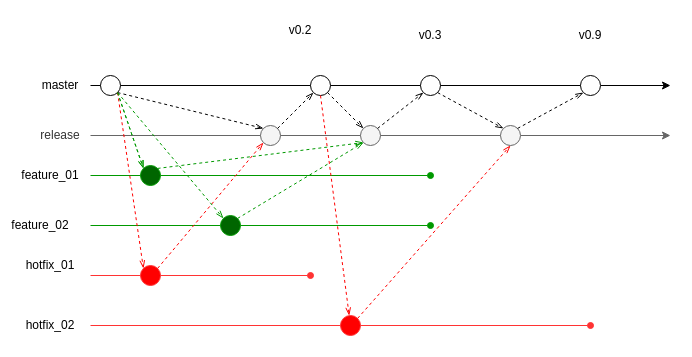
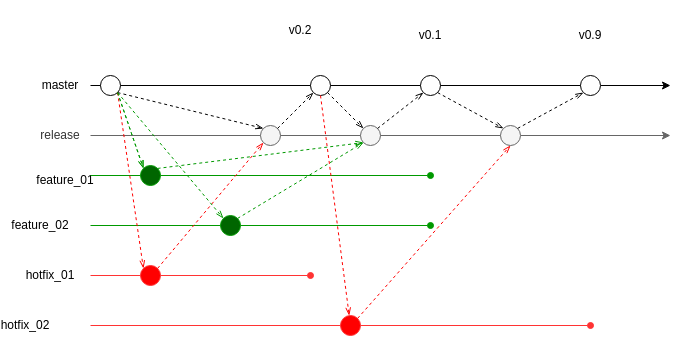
  <mxCell id="0" />
  <mxCell id="1" parent="0" />
  <mxCell id="2" value="" style="endArrow=classic;html=1;" parent="1" source="45" edge="1"><mxGeometry width="50" height="50" relative="1" as="geometry"><mxPoint x="90" y="85" as="sourcePoint" /><mxPoint x="670" y="85" as="targetPoint" /></mxGeometry></mxCell>
  <mxCell id="3" value="master" style="text;html=1;strokeColor=none;fillColor=none;align=center;verticalAlign=middle;whiteSpace=wrap;rounded=0;" parent="1" vertex="1"><mxGeometry x="40" y="75" width="40" height="20" as="geometry" /></mxCell>
  <mxCell id="4" value="" style="endArrow=classic;html=1;fillColor=#f5f5f5;strokeColor=#666666;" parent="1" source="41" edge="1"><mxGeometry width="50" height="50" relative="1" as="geometry"><mxPoint x="90" y="135" as="sourcePoint" /><mxPoint x="670" y="135" as="targetPoint" /></mxGeometry></mxCell>
  <mxCell id="5" value="release" style="text;html=1;strokeColor=none;fillColor=none;align=center;verticalAlign=middle;whiteSpace=wrap;rounded=0;fontColor=#333333;" parent="1" vertex="1"><mxGeometry x="40" y="125" width="40" height="20" as="geometry" /></mxCell>
  <mxCell id="6" value="" style="endArrow=oval;html=1;endFill=1;strokeColor=#009900;" parent="1" source="48" edge="1"><mxGeometry width="50" height="50" relative="1" as="geometry"><mxPoint x="90" y="175" as="sourcePoint" /><mxPoint x="430" y="175" as="targetPoint" /></mxGeometry></mxCell>
- <mxCell id="7" value="feature_01" style="text;html=1;strokeColor=none;fillColor=none;align=center;verticalAlign=middle;whiteSpace=wrap;rounded=0;" parent="1" vertex="1"><mxGeometry x="30" y="165" width="40" height="20" as="geometry" /></mxCell>
+ <mxCell id="7" value="feature_01" style="text;html=1;strokeColor=none;fillColor=none;align=center;verticalAlign=middle;whiteSpace=wrap;rounded=0;" parent="1" vertex="1"><mxGeometry x="45" y="170" width="40" height="20" as="geometry" /></mxCell>
  <mxCell id="8" value="" style="ellipse;whiteSpace=wrap;html=1;aspect=fixed;" parent="1" vertex="1"><mxGeometry x="100" y="75" width="20" height="20" as="geometry" /></mxCell>
  <mxCell id="9" value="" style="endArrow=none;html=1;endFill=0;" parent="1" target="8" edge="1"><mxGeometry width="50" height="50" relative="1" as="geometry"><mxPoint x="90" y="85" as="sourcePoint" /><mxPoint x="620" y="85" as="targetPoint" /></mxGeometry></mxCell>
  <mxCell id="10" value="" style="ellipse;whiteSpace=wrap;html=1;aspect=fixed;" parent="1" vertex="1"><mxGeometry x="310" y="75" width="20" height="20" as="geometry" /></mxCell>
  <mxCell id="11" value="" style="endArrow=none;html=1;endFill=0;" parent="1" source="8" target="10" edge="1"><mxGeometry width="50" height="50" relative="1" as="geometry"><mxPoint x="130" y="85" as="sourcePoint" /><mxPoint x="620" y="85" as="targetPoint" /></mxGeometry></mxCell>
  <mxCell id="12" value="" style="ellipse;whiteSpace=wrap;html=1;aspect=fixed;fillColor=#f5f5f5;strokeColor=#666666;fontColor=#333333;" parent="1" vertex="1"><mxGeometry x="260" y="125" width="20" height="20" as="geometry" /></mxCell>
  <mxCell id="13" value="" style="endArrow=none;html=1;endFill=0;fillColor=#f5f5f5;strokeColor=#666666;" parent="1" target="12" edge="1"><mxGeometry width="50" height="50" relative="1" as="geometry"><mxPoint x="90" y="135" as="sourcePoint" /><mxPoint x="620" y="135" as="targetPoint" /></mxGeometry></mxCell>
  <mxCell id="14" value="" style="endArrow=openThin;dashed=1;html=1;exitX=1;exitY=1;exitDx=0;exitDy=0;entryX=0;entryY=0;entryDx=0;entryDy=0;endFill=0;strokeColor=#009900;" parent="1" source="8" target="48" edge="1"><mxGeometry width="50" height="50" relative="1" as="geometry"><mxPoint x="137.071" y="102.071" as="sourcePoint" /><mxPoint x="172.929" y="137.929" as="targetPoint" /></mxGeometry></mxCell>
  <mxCell id="15" value="" style="endArrow=none;html=1;endFill=0;strokeColor=#009900;" parent="1" target="48" edge="1"><mxGeometry width="50" height="50" relative="1" as="geometry"><mxPoint x="90" y="175" as="sourcePoint" /><mxPoint x="620" y="175" as="targetPoint" /></mxGeometry></mxCell>
  <mxCell id="16" value="" style="endArrow=oval;html=1;endFill=1;strokeColor=#009900;" parent="1" source="18" edge="1"><mxGeometry width="50" height="50" relative="1" as="geometry"><mxPoint x="90" y="225" as="sourcePoint" /><mxPoint x="430" y="225" as="targetPoint" /></mxGeometry></mxCell>
  <mxCell id="17" value="feature_02" style="text;html=1;strokeColor=none;fillColor=none;align=center;verticalAlign=middle;whiteSpace=wrap;rounded=0;" parent="1" vertex="1"><mxGeometry x="20" y="215" width="40" height="20" as="geometry" /></mxCell>
  <mxCell id="18" value="" style="ellipse;whiteSpace=wrap;html=1;aspect=fixed;fillColor=#006600;strokeColor=#009900;" parent="1" vertex="1"><mxGeometry x="220" y="215" width="20" height="20" as="geometry" /></mxCell>
  <mxCell id="19" value="" style="endArrow=none;html=1;endFill=0;strokeColor=#009900;" parent="1" target="18" edge="1"><mxGeometry width="50" height="50" relative="1" as="geometry"><mxPoint x="90" y="225" as="sourcePoint" /><mxPoint x="620" y="225" as="targetPoint" /></mxGeometry></mxCell>
  <mxCell id="20" value="" style="endArrow=oval;html=1;strokeColor=#FF3333;endFill=1;" parent="1" source="22" edge="1"><mxGeometry width="50" height="50" relative="1" as="geometry"><mxPoint x="90" y="275" as="sourcePoint" /><mxPoint x="310" y="275" as="targetPoint" /></mxGeometry></mxCell>
- <mxCell id="21" value="hotfix_01" style="text;html=1;strokeColor=none;fillColor=none;align=center;verticalAlign=middle;whiteSpace=wrap;rounded=0;" parent="1" vertex="1"><mxGeometry x="30" y="255" width="40" height="20" as="geometry" /></mxCell>
+ <mxCell id="21" value="hotfix_01" style="text;html=1;strokeColor=none;fillColor=none;align=center;verticalAlign=middle;whiteSpace=wrap;rounded=0;" parent="1" vertex="1"><mxGeometry x="30" y="265" width="40" height="20" as="geometry" /></mxCell>
  <mxCell id="22" value="" style="ellipse;whiteSpace=wrap;html=1;aspect=fixed;fillColor=#FF0000;strokeColor=#FF3333;" parent="1" vertex="1"><mxGeometry x="140" y="265" width="20" height="20" as="geometry" /></mxCell>
  <mxCell id="23" value="" style="endArrow=none;html=1;endFill=0;strokeColor=#FF3333;" parent="1" target="22" edge="1"><mxGeometry width="50" height="50" relative="1" as="geometry"><mxPoint x="90" y="275" as="sourcePoint" /><mxPoint x="620" y="275" as="targetPoint" /></mxGeometry></mxCell>
  <mxCell id="24" value="" style="endArrow=openThin;dashed=1;html=1;exitX=1;exitY=1;exitDx=0;exitDy=0;entryX=0;entryY=0;entryDx=0;entryDy=0;endFill=0;fillColor=#f8cecc;strokeColor=#FF0000;" parent="1" source="8" target="22" edge="1"><mxGeometry width="50" height="50" relative="1" as="geometry"><mxPoint x="137.071" y="102.071" as="sourcePoint" /><mxPoint x="172.929" y="227.929" as="targetPoint" /></mxGeometry></mxCell>
  <mxCell id="25" value="" style="endArrow=openThin;dashed=1;html=1;exitX=1;exitY=0;exitDx=0;exitDy=0;endFill=0;entryX=0;entryY=1;entryDx=0;entryDy=0;fillColor=#f8cecc;strokeColor=#FF0000;" parent="1" source="22" target="12" edge="1"><mxGeometry width="50" height="50" relative="1" as="geometry"><mxPoint x="274.141" y="265.001" as="sourcePoint" /><mxPoint x="220" y="155" as="targetPoint" /></mxGeometry></mxCell>
  <mxCell id="26" value="" style="endArrow=openThin;dashed=1;html=1;exitX=1;exitY=1;exitDx=0;exitDy=0;endFill=0;entryX=0;entryY=0;entryDx=0;entryDy=0;" parent="1" source="8" target="12" edge="1"><mxGeometry width="50" height="50" relative="1" as="geometry"><mxPoint x="187.071" y="277.929" as="sourcePoint" /><mxPoint x="232.929" y="152.071" as="targetPoint" /></mxGeometry></mxCell>
  <mxCell id="27" value="" style="endArrow=openThin;dashed=1;html=1;exitX=1;exitY=0;exitDx=0;exitDy=0;endFill=0;entryX=0;entryY=1;entryDx=0;entryDy=0;" parent="1" source="12" target="10" edge="1"><mxGeometry width="50" height="50" relative="1" as="geometry"><mxPoint x="137.071" y="102.071" as="sourcePoint" /><mxPoint x="232.929" y="137.929" as="targetPoint" /></mxGeometry></mxCell>
  <mxCell id="28" value="" style="ellipse;whiteSpace=wrap;html=1;aspect=fixed;fillColor=#f5f5f5;strokeColor=#666666;fontColor=#333333;" parent="1" vertex="1"><mxGeometry x="360" y="125" width="20" height="20" as="geometry" /></mxCell>
  <mxCell id="29" value="" style="endArrow=none;html=1;endFill=0;fillColor=#f5f5f5;strokeColor=#666666;" parent="1" source="12" target="28" edge="1"><mxGeometry width="50" height="50" relative="1" as="geometry"><mxPoint x="240" y="135" as="sourcePoint" /><mxPoint x="620" y="135" as="targetPoint" /></mxGeometry></mxCell>
  <mxCell id="30" value="" style="endArrow=openThin;dashed=1;html=1;exitX=1;exitY=0;exitDx=0;exitDy=0;entryX=0;entryY=1;entryDx=0;entryDy=0;endFill=0;strokeColor=#009900;" parent="1" source="48" target="28" edge="1"><mxGeometry width="50" height="50" relative="1" as="geometry"><mxPoint x="290.001" y="159.141" as="sourcePoint" /><mxPoint x="325.859" y="234.999" as="targetPoint" /></mxGeometry></mxCell>
  <mxCell id="31" value="" style="endArrow=openThin;dashed=1;html=1;exitX=1;exitY=0;exitDx=0;exitDy=0;endFill=0;entryX=0;entryY=1;entryDx=0;entryDy=0;strokeColor=#009900;" parent="1" source="18" target="28" edge="1"><mxGeometry width="50" height="50" relative="1" as="geometry"><mxPoint x="187.071" y="177.929" as="sourcePoint" /><mxPoint x="340" y="145" as="targetPoint" /></mxGeometry></mxCell>
  <mxCell id="32" value="" style="endArrow=openThin;dashed=1;html=1;exitX=1;exitY=1;exitDx=0;exitDy=0;endFill=0;entryX=0;entryY=0;entryDx=0;entryDy=0;" parent="1" source="10" target="28" edge="1"><mxGeometry width="50" height="50" relative="1" as="geometry"><mxPoint x="247.071" y="137.929" as="sourcePoint" /><mxPoint x="302.929" y="102.071" as="targetPoint" /></mxGeometry></mxCell>
  <mxCell id="33" value="" style="ellipse;whiteSpace=wrap;html=1;aspect=fixed;" parent="1" vertex="1"><mxGeometry x="420" y="75" width="20" height="20" as="geometry" /></mxCell>
  <mxCell id="34" value="" style="endArrow=none;html=1;endFill=0;" parent="1" source="10" target="33" edge="1"><mxGeometry width="50" height="50" relative="1" as="geometry"><mxPoint x="310" y="85" as="sourcePoint" /><mxPoint x="620" y="85" as="targetPoint" /></mxGeometry></mxCell>
  <mxCell id="35" value="" style="endArrow=openThin;dashed=1;html=1;exitX=1;exitY=0;exitDx=0;exitDy=0;endFill=0;entryX=0;entryY=1;entryDx=0;entryDy=0;" parent="1" source="28" target="33" edge="1"><mxGeometry width="50" height="50" relative="1" as="geometry"><mxPoint x="317.071" y="102.071" as="sourcePoint" /><mxPoint x="352.929" y="137.929" as="targetPoint" /></mxGeometry></mxCell>
  <mxCell id="36" value="" style="endArrow=oval;html=1;strokeColor=#FF3333;endFill=1;" parent="1" source="38" edge="1"><mxGeometry width="50" height="50" relative="1" as="geometry"><mxPoint x="90" y="325" as="sourcePoint" /><mxPoint x="590" y="325" as="targetPoint" /></mxGeometry></mxCell>
- <mxCell id="37" value="hotfix_02" style="text;html=1;strokeColor=none;fillColor=none;align=center;verticalAlign=middle;whiteSpace=wrap;rounded=0;" parent="1" vertex="1"><mxGeometry x="30" y="315" width="40" height="20" as="geometry" /></mxCell>
+ <mxCell id="37" value="hotfix_02" style="text;html=1;strokeColor=none;fillColor=none;align=center;verticalAlign=middle;whiteSpace=wrap;rounded=0;" parent="1" vertex="1"><mxGeometry x="5" y="315" width="40" height="20" as="geometry" /></mxCell>
  <mxCell id="38" value="" style="ellipse;whiteSpace=wrap;html=1;aspect=fixed;fillColor=#FF0000;strokeColor=#FF3333;" parent="1" vertex="1"><mxGeometry x="340" y="315" width="20" height="20" as="geometry" /></mxCell>
  <mxCell id="39" value="" style="endArrow=none;html=1;endFill=0;strokeColor=#FF3333;" parent="1" target="38" edge="1"><mxGeometry width="50" height="50" relative="1" as="geometry"><mxPoint x="90" y="325" as="sourcePoint" /><mxPoint x="620" y="325" as="targetPoint" /></mxGeometry></mxCell>
  <mxCell id="40" value="" style="endArrow=openThin;dashed=1;html=1;exitX=0.5;exitY=1;exitDx=0;exitDy=0;endFill=0;fillColor=#f8cecc;strokeColor=#FF0000;" parent="1" source="10" target="38" edge="1"><mxGeometry width="50" height="50" relative="1" as="geometry"><mxPoint x="300.001" y="290.859" as="sourcePoint" /><mxPoint x="345.859" y="165.001" as="targetPoint" /></mxGeometry></mxCell>
  <mxCell id="41" value="" style="ellipse;whiteSpace=wrap;html=1;aspect=fixed;fillColor=#f5f5f5;strokeColor=#666666;fontColor=#333333;" parent="1" vertex="1"><mxGeometry x="500" y="125" width="20" height="20" as="geometry" /></mxCell>
  <mxCell id="42" value="" style="endArrow=none;html=1;fillColor=#f5f5f5;strokeColor=#666666;endFill=0;" parent="1" source="28" target="41" edge="1"><mxGeometry width="50" height="50" relative="1" as="geometry"><mxPoint x="360" y="135" as="sourcePoint" /><mxPoint x="620" y="135" as="targetPoint" /></mxGeometry></mxCell>
  <mxCell id="43" value="" style="endArrow=openThin;dashed=1;html=1;exitX=1;exitY=0;exitDx=0;exitDy=0;endFill=0;fillColor=#f8cecc;strokeColor=#FF0000;entryX=0.5;entryY=1;entryDx=0;entryDy=0;" parent="1" source="38" target="41" edge="1"><mxGeometry width="50" height="50" relative="1" as="geometry"><mxPoint x="520" y="295" as="sourcePoint" /><mxPoint x="567.876" y="515.228" as="targetPoint" /></mxGeometry></mxCell>
  <mxCell id="44" value="" style="endArrow=openThin;dashed=1;html=1;exitX=1;exitY=1;exitDx=0;exitDy=0;endFill=0;entryX=0;entryY=0;entryDx=0;entryDy=0;" parent="1" source="33" target="41" edge="1"><mxGeometry width="50" height="50" relative="1" as="geometry"><mxPoint x="367.071" y="137.929" as="sourcePoint" /><mxPoint x="432.929" y="102.071" as="targetPoint" /></mxGeometry></mxCell>
  <mxCell id="45" value="" style="ellipse;whiteSpace=wrap;html=1;aspect=fixed;" parent="1" vertex="1"><mxGeometry x="580" y="75" width="20" height="20" as="geometry" /></mxCell>
  <mxCell id="46" value="" style="endArrow=none;html=1;endFill=0;" parent="1" source="33" target="45" edge="1"><mxGeometry width="50" height="50" relative="1" as="geometry"><mxPoint x="440" y="85" as="sourcePoint" /><mxPoint x="620" y="85" as="targetPoint" /></mxGeometry></mxCell>
  <mxCell id="47" value="" style="endArrow=openThin;dashed=1;html=1;exitX=1;exitY=0;exitDx=0;exitDy=0;endFill=0;entryX=0;entryY=1;entryDx=0;entryDy=0;" parent="1" source="41" target="45" edge="1"><mxGeometry width="50" height="50" relative="1" as="geometry"><mxPoint x="447.071" y="102.071" as="sourcePoint" /><mxPoint x="512.929" y="137.929" as="targetPoint" /></mxGeometry></mxCell>
  <mxCell id="48" value="" style="ellipse;whiteSpace=wrap;html=1;aspect=fixed;fillColor=#006600;strokeColor=#009900;" parent="1" vertex="1"><mxGeometry x="140" y="165" width="20" height="20" as="geometry" /></mxCell>
  <mxCell id="49" value="" style="endArrow=openThin;dashed=1;html=1;exitX=1;exitY=1;exitDx=0;exitDy=0;entryX=0;entryY=0;entryDx=0;entryDy=0;endFill=0;strokeColor=#009900;" edge="1" parent="1" source="8" target="48"><mxGeometry width="50" height="50" relative="1" as="geometry"><mxPoint x="117.071" y="92.071" as="sourcePoint" /><mxPoint x="162.929" y="217.929" as="targetPoint" /></mxGeometry></mxCell>
  <mxCell id="50" value="" style="endArrow=openThin;dashed=1;html=1;exitX=1;exitY=1;exitDx=0;exitDy=0;entryX=0;entryY=0;entryDx=0;entryDy=0;endFill=0;strokeColor=#009900;" edge="1" parent="1" source="8" target="18"><mxGeometry width="50" height="50" relative="1" as="geometry"><mxPoint x="127.071" y="102.071" as="sourcePoint" /><mxPoint x="152.929" y="177.929" as="targetPoint" /></mxGeometry></mxCell>
  <mxCell id="51" value="v0.2" style="text;html=1;strokeColor=none;fillColor=none;align=center;verticalAlign=middle;whiteSpace=wrap;rounded=0;" vertex="1" parent="1"><mxGeometry x="280" y="20" width="40" height="20" as="geometry" /></mxCell>
- <mxCell id="52" value="v0.3" style="text;html=1;strokeColor=none;fillColor=none;align=center;verticalAlign=middle;whiteSpace=wrap;rounded=0;" vertex="1" parent="1"><mxGeometry x="410" y="25" width="40" height="20" as="geometry" /></mxCell>
+ <mxCell id="52" value="v0.1" style="text;html=1;strokeColor=none;fillColor=none;align=center;verticalAlign=middle;whiteSpace=wrap;rounded=0;" vertex="1" parent="1"><mxGeometry x="410" y="25" width="40" height="20" as="geometry" /></mxCell>
  <mxCell id="53" value="v0.9" style="text;html=1;strokeColor=none;fillColor=none;align=center;verticalAlign=middle;whiteSpace=wrap;rounded=0;" vertex="1" parent="1"><mxGeometry x="570" y="25" width="40" height="20" as="geometry" /></mxCell>
